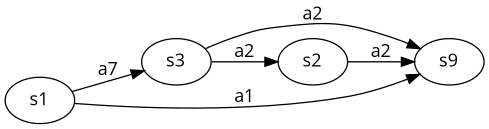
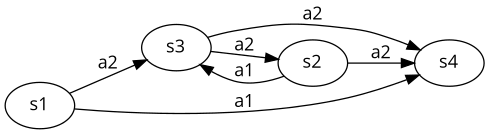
  digraph {
    fontname="Open Sans"
    rankdir=LR
    node [fontname="Open Sans"]
    edge [fontname="Open Sans"]
    s1
    s3
-   s4 [label=s9]
+   s4
    s2
-   s1 -> s3 [label=a7]
+   s1 -> s3 [label=a2]
    s1 -> s4 [label=a1]
    s3 -> s4 [label=a2]
    s3 -> s2 [label=a2]
+   s2 -> s3 [label=a1]
    s2 -> s4 [label=a2]
  }
